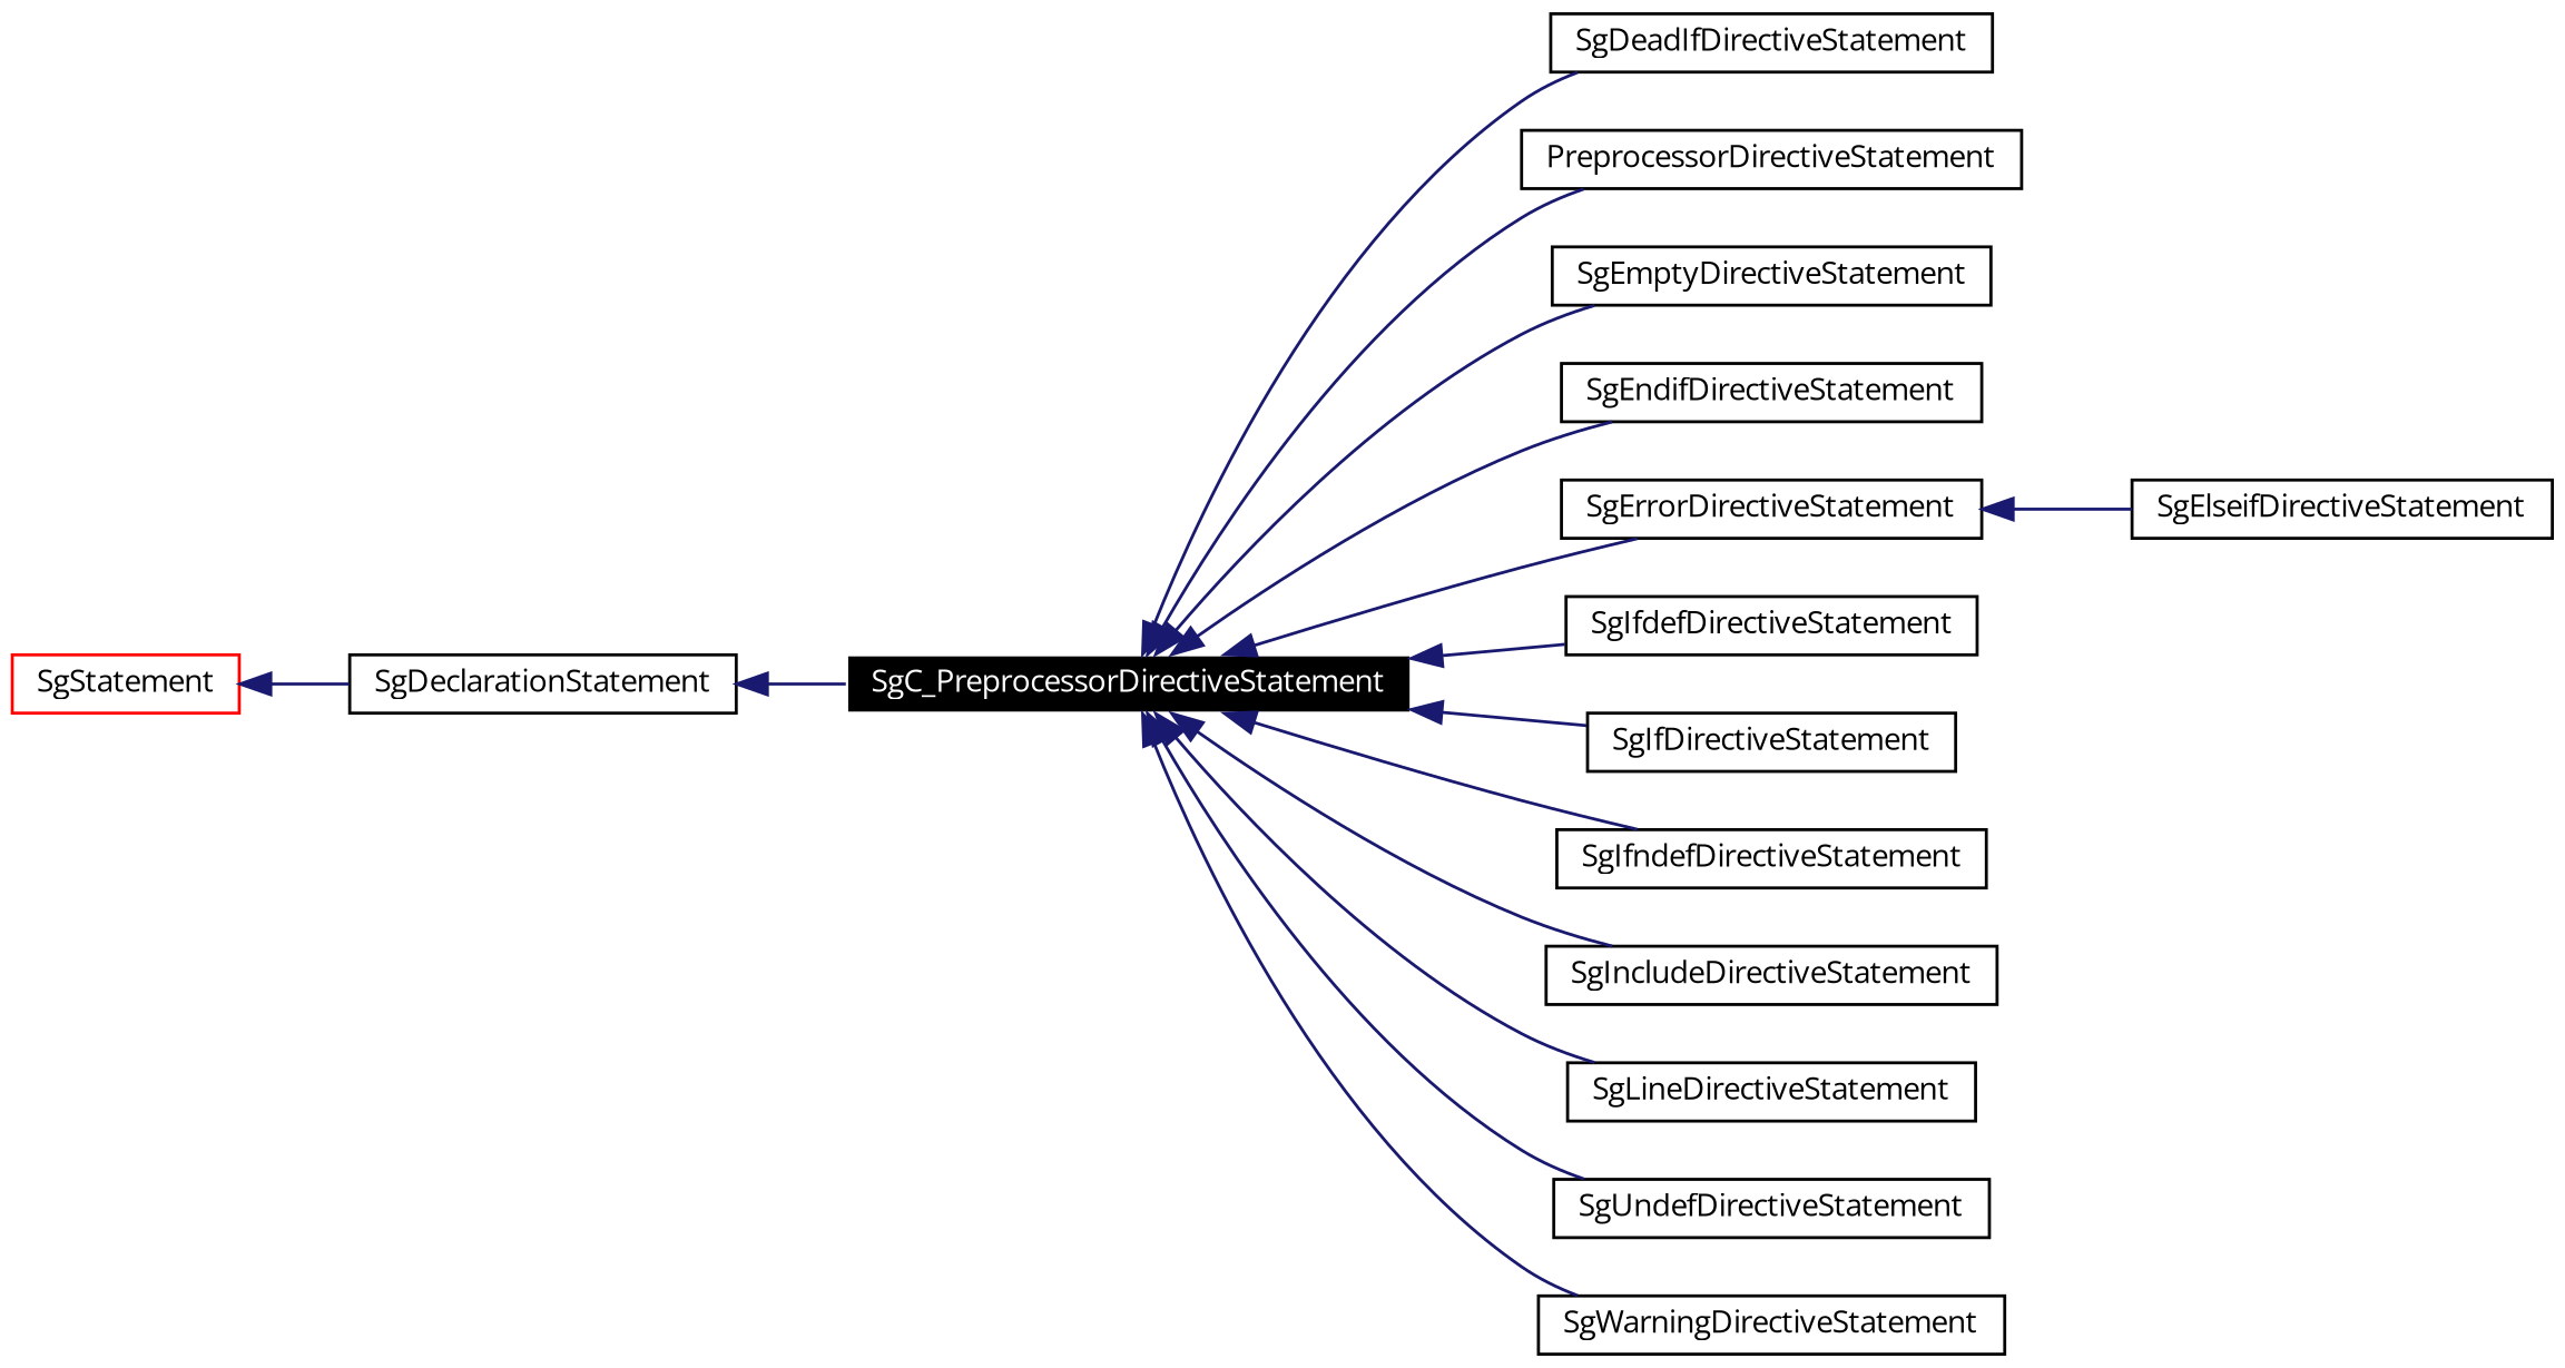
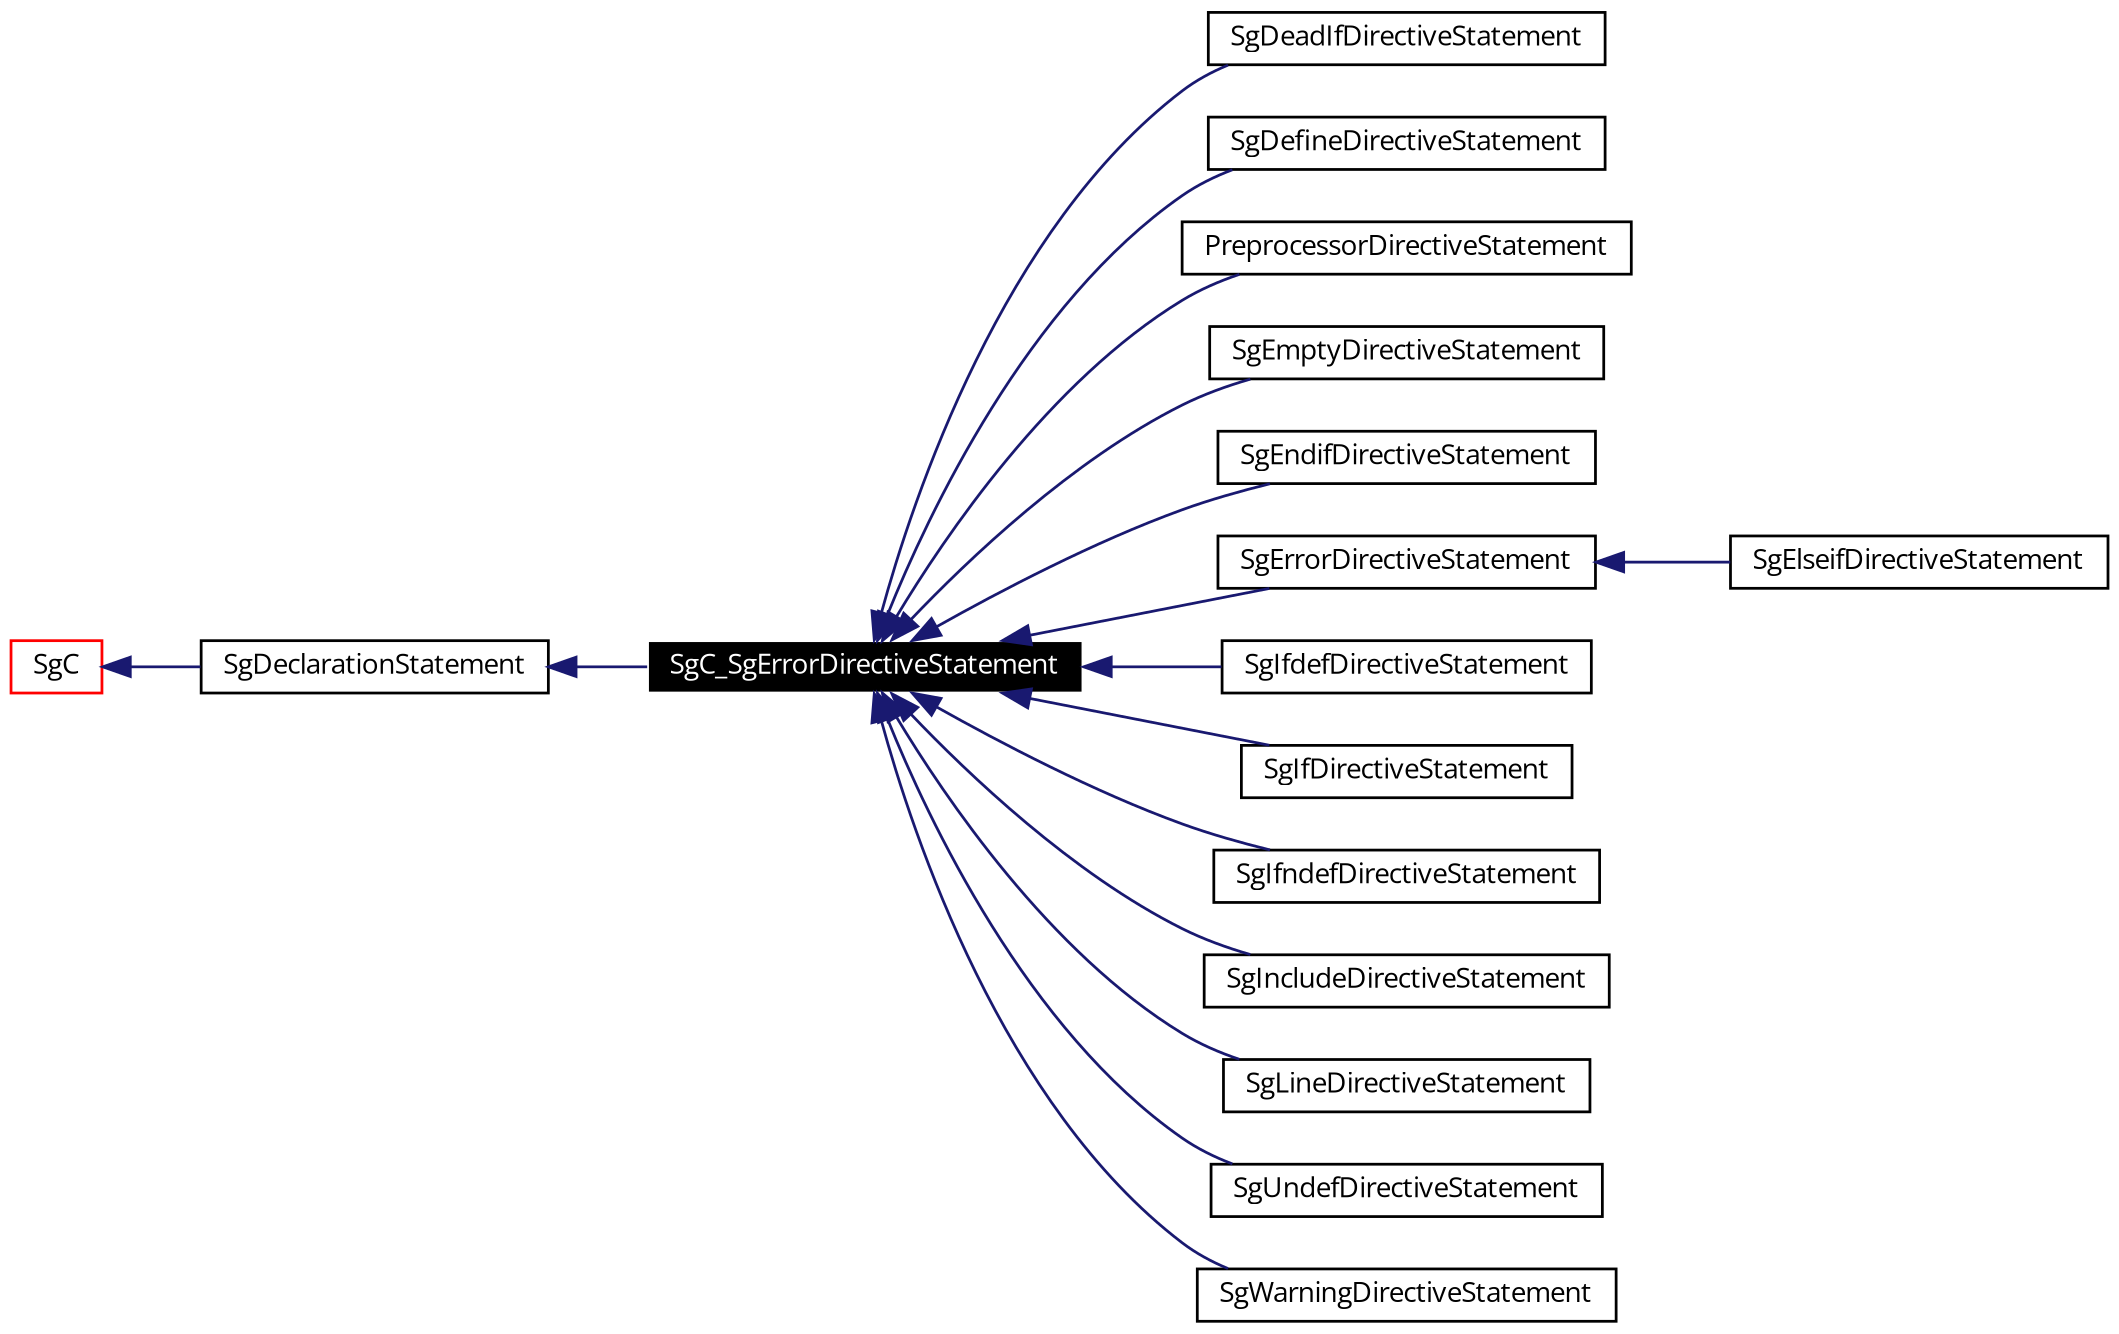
  digraph {
    fontname="Open Sans"
    rankdir=LR
    node [color=black fontname="Open Sans" fontsize=10 shape=record]
    edge [color=midnightblue dir=back fontname="Open Sans" fontsize=10 labelfontname=Helvetica labelfontsize=10 style=solid]
-   n1 [color=white fillcolor=black fontcolor=white height=0.2 label=SgC_PreprocessorDirectiveStatement style=filled width=0.4]
+   n1 [color=white fillcolor=black fontcolor=white height=0.2 label=SgC_SgErrorDirectiveStatement style=filled width=0.4]
    n2 [height=0.2 label=SgDeadIfDirectiveStatement width=0.4]
+   n3 [height=0.2 label=SgDefineDirectiveStatement width=0.4]
    n4 [height=0.2 label=PreprocessorDirectiveStatement width=0.4]
    n5 [height=0.2 label=SgEmptyDirectiveStatement width=0.4]
    n6 [height=0.2 label=SgEndifDirectiveStatement width=0.4]
    n7 [height=0.2 label=SgErrorDirectiveStatement width=0.4]
    n8 [height=0.2 label=SgIfdefDirectiveStatement width=0.4]
    n9 [height=0.2 label=SgIfDirectiveStatement width=0.4]
    n10 [height=0.2 label=SgIfndefDirectiveStatement width=0.4]
    n11 [height=0.2 label=SgIncludeDirectiveStatement width=0.4]
    n12 [height=0.2 label=SgLineDirectiveStatement width=0.4]
    n13 [height=0.2 label=SgUndefDirectiveStatement width=0.4]
    n14 [height=0.2 label=SgWarningDirectiveStatement width=0.4]
    n15 [height=0.2 label=SgElseifDirectiveStatement width=0.4]
    n16 [height=0.2 label=SgDeclarationStatement width=0.4]
-   n17 [color=red height=0.2 label=SgStatement width=0.4]
+   n17 [color=red height=0.2 label=SgC width=0.4]
    n1 -> n2
+   n1 -> n3
    n1 -> n4
    n1 -> n5
    n1 -> n6
    n1 -> n7
    n1 -> n8
    n1 -> n9
    n1 -> n10
    n1 -> n11
    n1 -> n12
    n1 -> n13
    n1 -> n14
    n7 -> n15
    n16 -> n1
    n17 -> n16
  }
